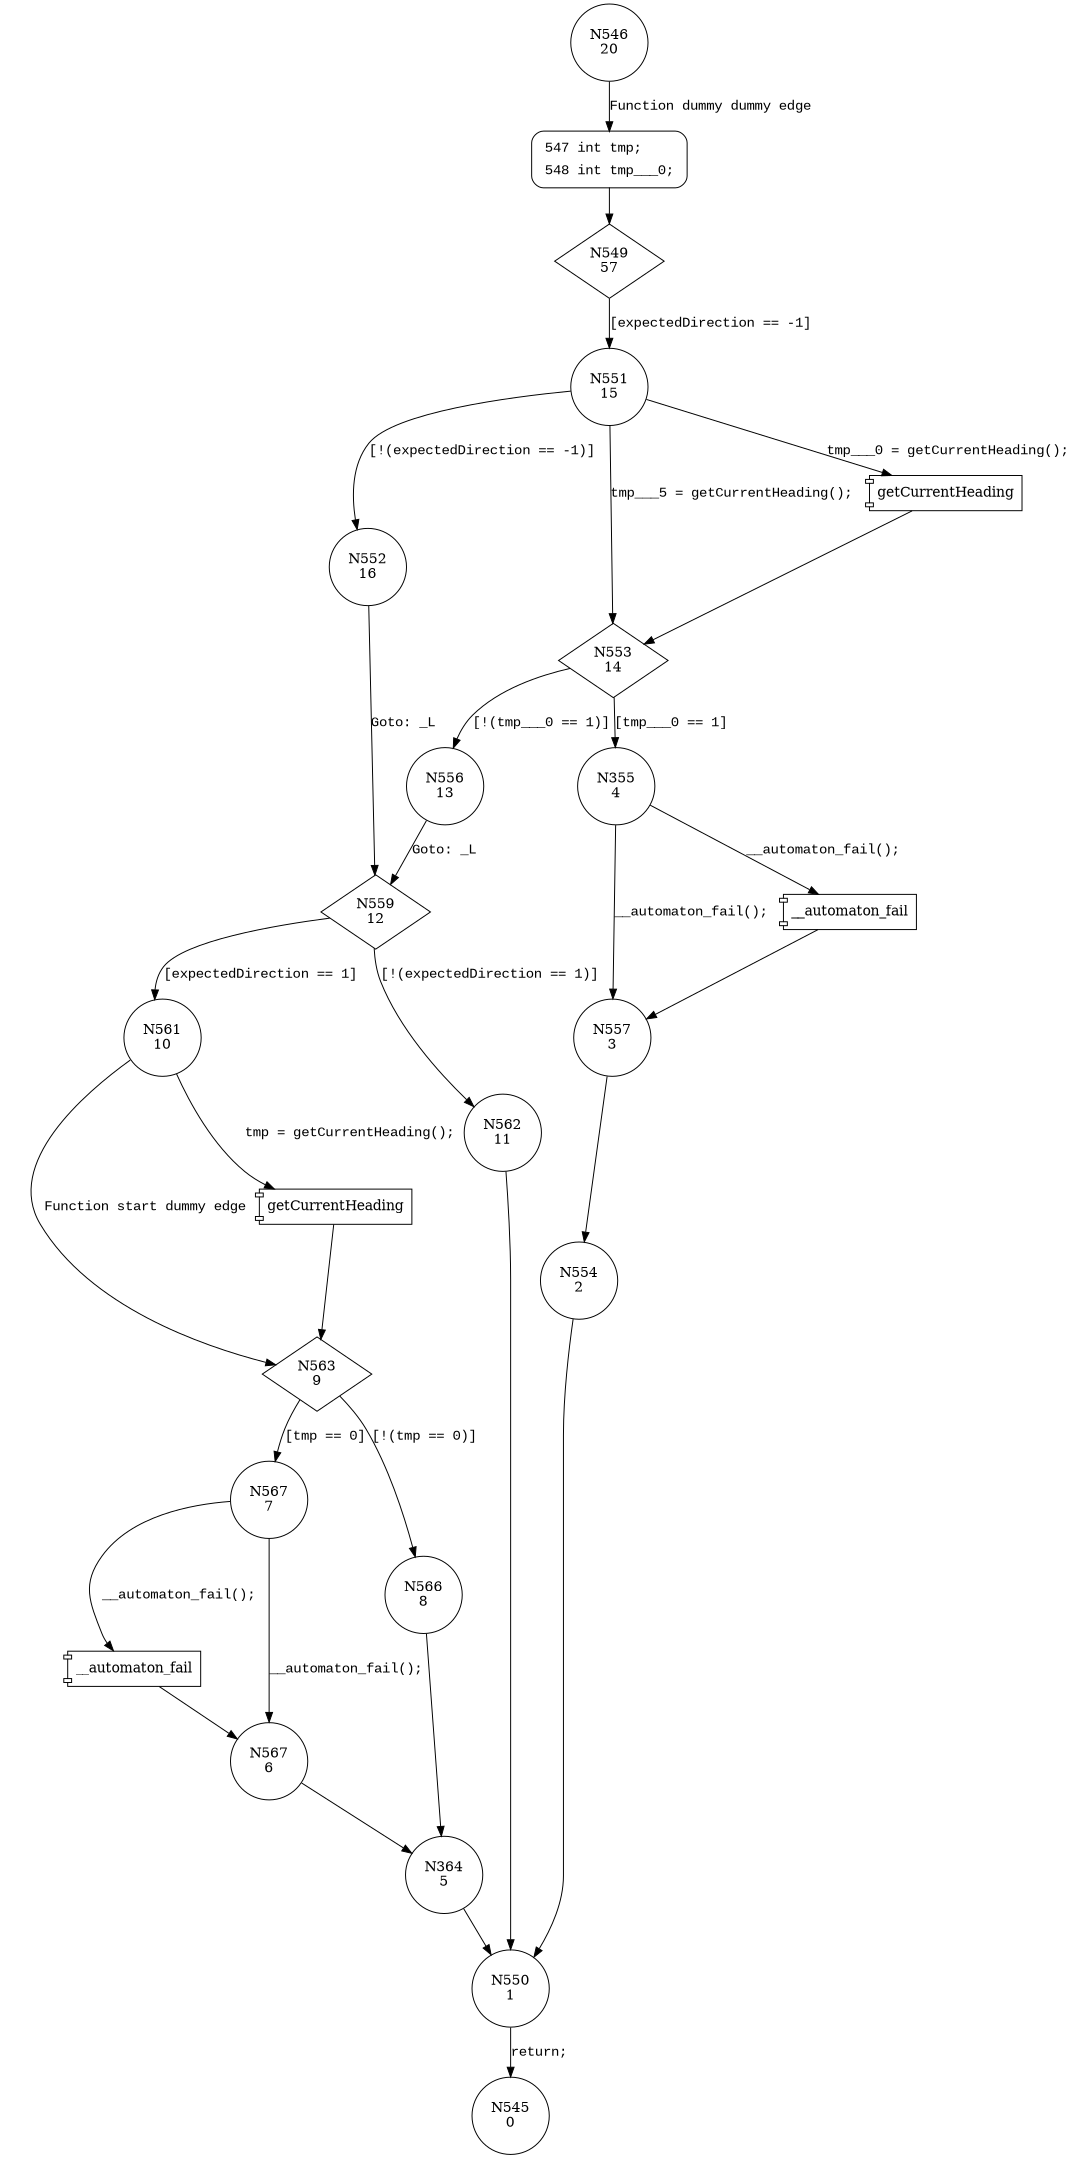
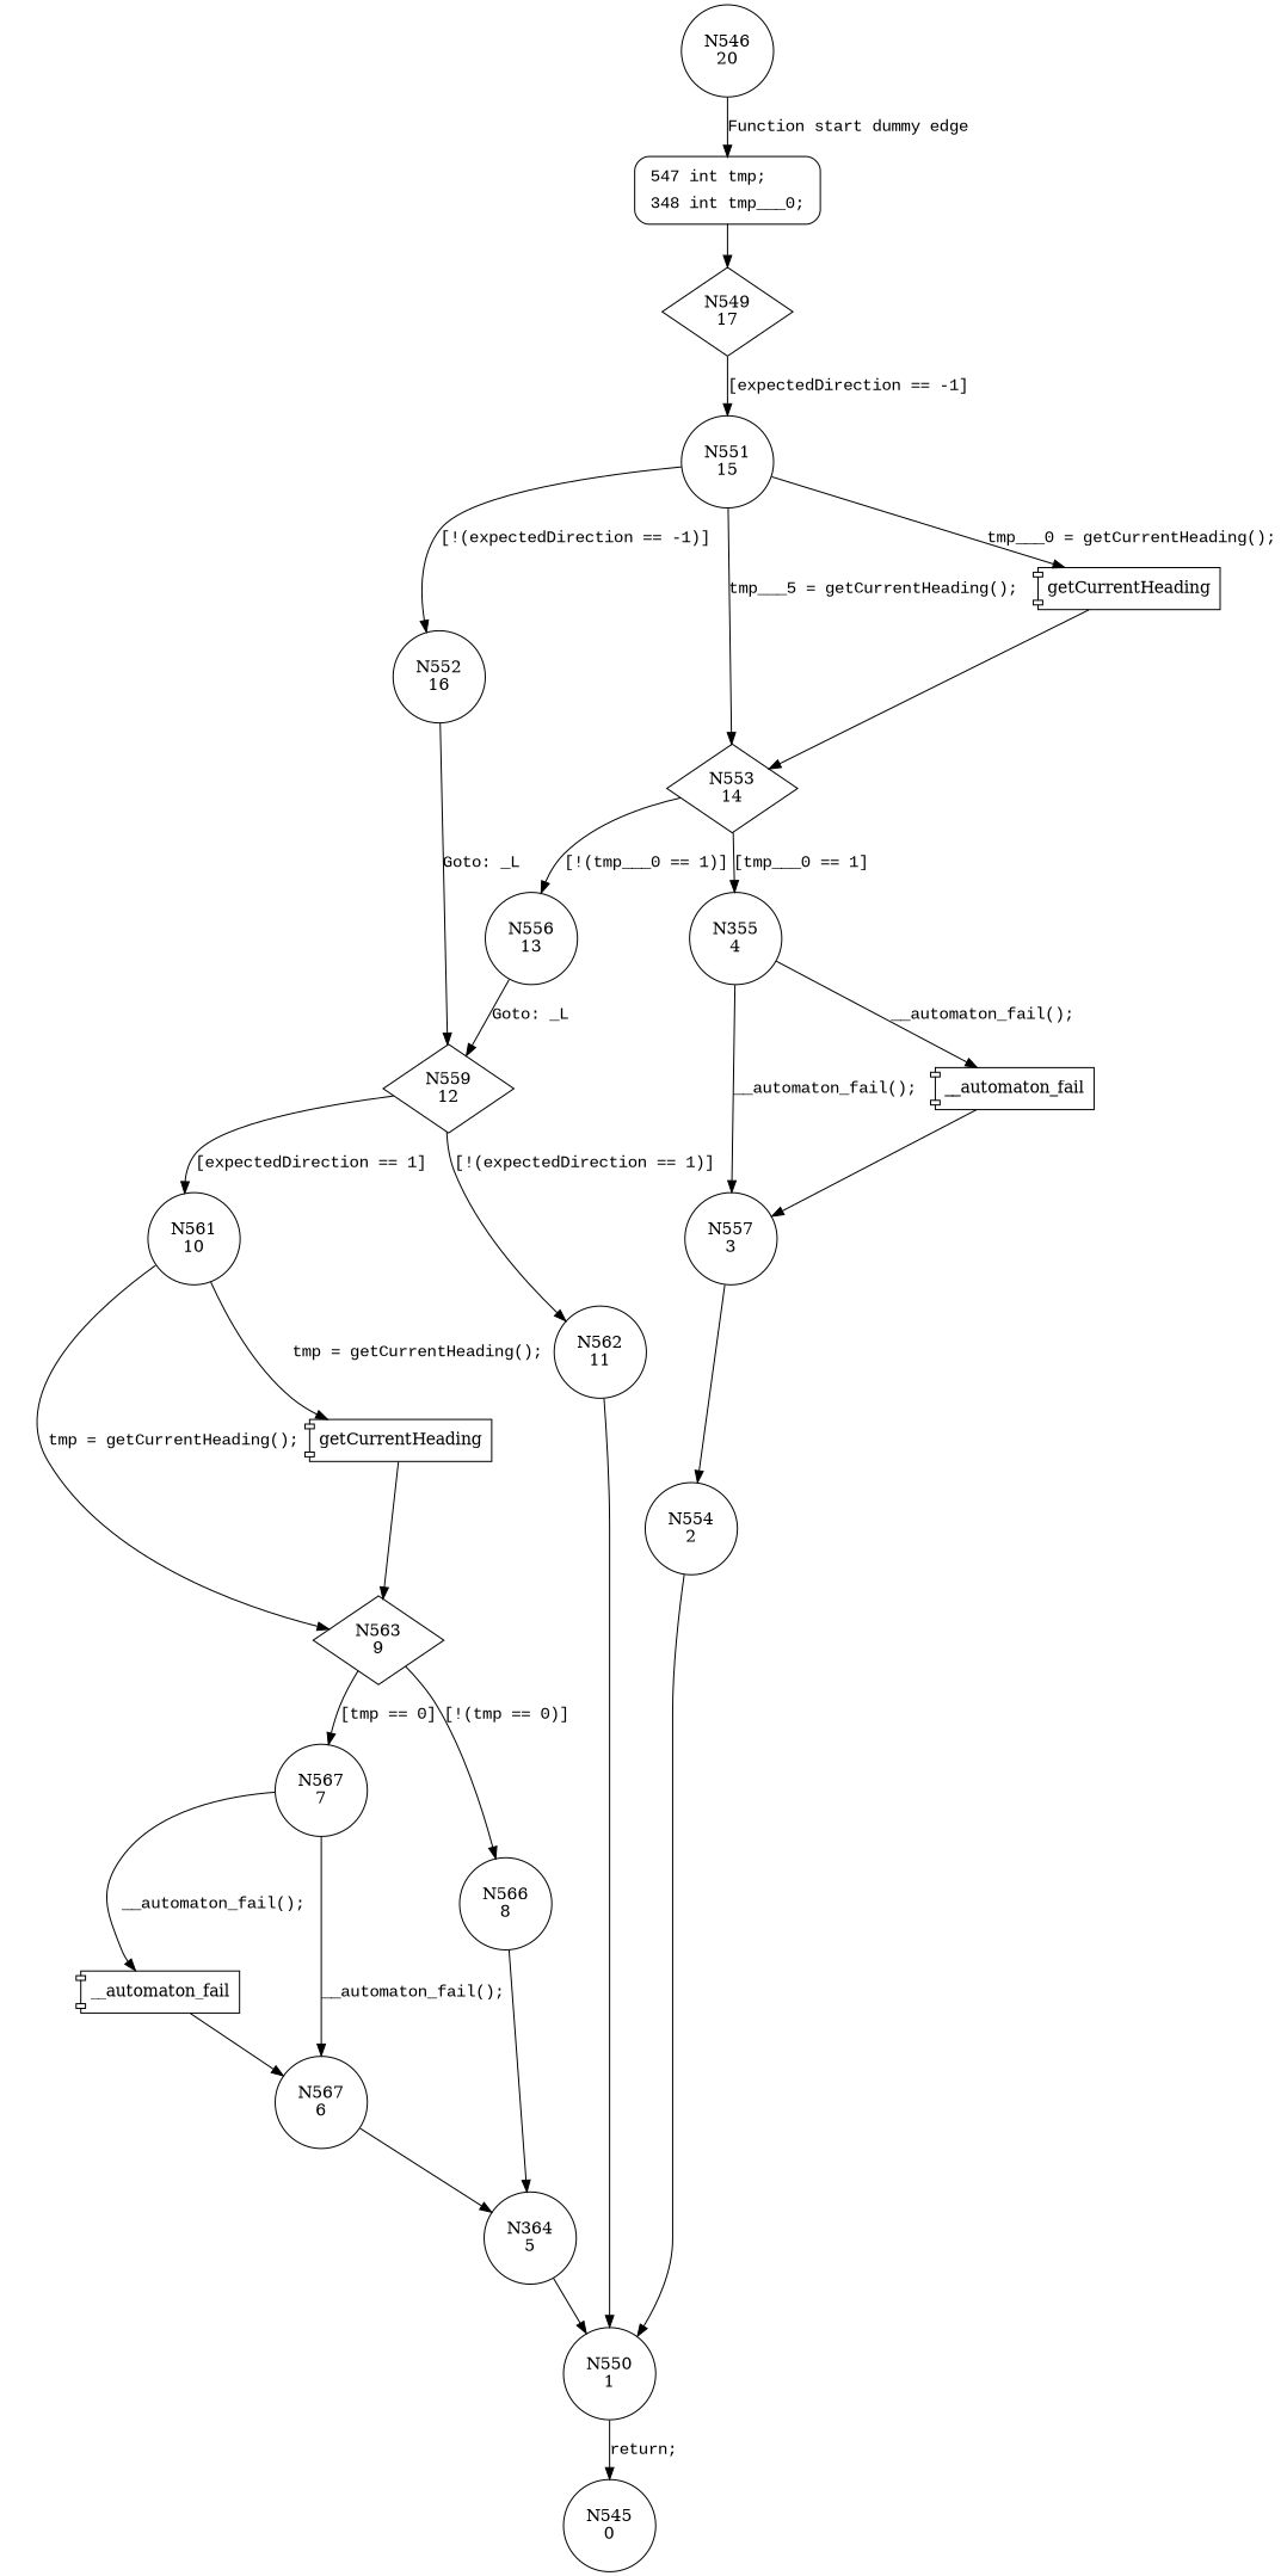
  digraph {
    node [shape=circle]
    edge [fontname="Courier New"]
    n1 [label="N546\n20"]
-   n2 [fillcolor=white fontname="Courier New" label=<<table border="0" cellborder="0" cellpadding="3" bgcolor="white"><tr><td align="right">547</td><td align="left">int tmp;</td></tr><tr><td align="right">548</td><td align="left">int tmp___0;</td></tr></table>> penwidth=1 shape=Mrecord style="filled,bold"]
-   n3 [label="N549\n57" shape=diamond]
+   n2 [fillcolor=white fontname="Courier New" label=<<table border="0" cellborder="0" cellpadding="3" bgcolor="white"><tr><td align="right">547</td><td align="left">int tmp;</td></tr><tr><td align="right">348</td><td align="left">int tmp___0;</td></tr></table>> penwidth=1 shape=Mrecord style="filled,bold"]
+   n3 [label="N549\n17" shape=diamond]
    n4 [label="N551\n15"]
    n5 [label="N552\n16"]
    n6 [label="N553\n14" shape=diamond]
    n7 [label=getCurrentHeading shape=component]
    n8 [label="N559\n12" shape=diamond]
    n9 [label="N355\n4"]
    n10 [label="N556\n13"]
    n11 [label="N561\n10"]
    n12 [label="N562\n11"]
    n13 [label="N563\n9" shape=diamond]
    n14 [label=getCurrentHeading shape=component]
    n15 [label="N550\n1"]
    n16 [label="N567\n7"]
    n17 [label="N566\n8"]
    n18 [label="N545\n0"]
    n19 [label="N567\n6"]
    n20 [label=__automaton_fail shape=component]
    n21 [label="N364\n5"]
    n22 [label="N557\n3"]
    n23 [label=__automaton_fail shape=component]
    n24 [label="N554\n2"]
-   n1 -> n2 [label="Function dummy dummy edge"]
+   n1 -> n2 [label="Function start dummy edge"]
    n2 -> n3 [fontname=""]
    n3 -> n4 [label="[expectedDirection == -1]"]
    n4 -> n5 [label="[!(expectedDirection == -1)]"]
    n4 -> n6 [label="tmp___5 = getCurrentHeading();"]
    n4 -> n7 [label="tmp___0 = getCurrentHeading();"]
    n5 -> n8 [label="Goto: _L"]
    n6 -> n9 [label="[tmp___0 == 1]"]
    n6 -> n10 [label="[!(tmp___0 == 1)]"]
    n7 -> n6
    n8 -> n11 [label="[expectedDirection == 1]"]
    n8 -> n12 [label="[!(expectedDirection == 1)]"]
    n9 -> n22 [label="__automaton_fail();"]
    n9 -> n23 [label="__automaton_fail();"]
    n10 -> n8 [label="Goto: _L"]
-   n11 -> n13 [label="Function start dummy edge"]
+   n11 -> n13 [label="tmp = getCurrentHeading();"]
    n11 -> n14 [label="tmp = getCurrentHeading();"]
    n12 -> n15
    n13 -> n16 [label="[tmp == 0]"]
    n13 -> n17 [label="[!(tmp == 0)]"]
    n14 -> n13
    n15 -> n18 [label="return;"]
    n16 -> n19 [label="__automaton_fail();"]
    n16 -> n20 [label="__automaton_fail();"]
    n17 -> n21
    n19 -> n21
    n20 -> n19
    n21 -> n15
    n22 -> n24
    n23 -> n22
    n24 -> n15
  }
